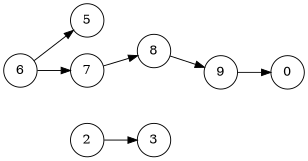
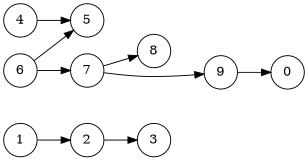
  digraph {
    rankdir=LR
    node [shape=circle]
+   1
    2
    3
+   4
    5
    6
    7
    8
    9
    0
+   1 -> 2
    2 -> 3
+   4 -> 5
    6 -> 5
    6 -> 7
    7 -> 8
-   8 -> 9
+   7 -> 9
    9 -> 0
  }
